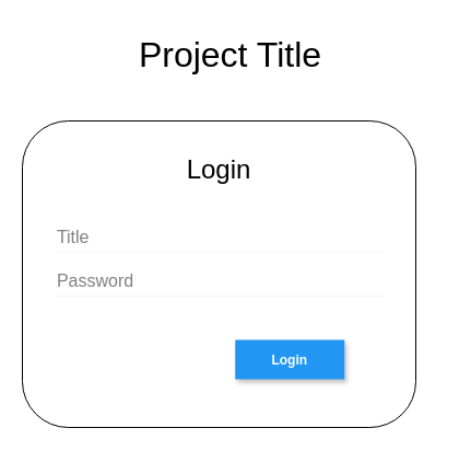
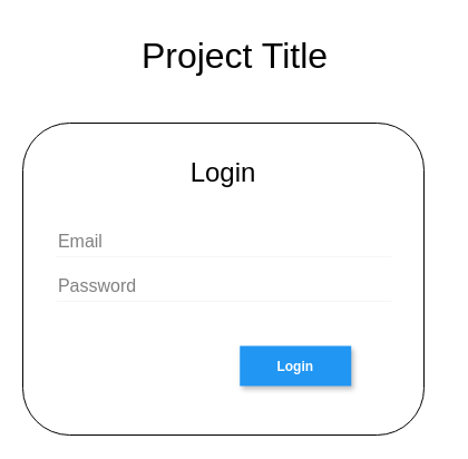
  <mxCell id="0" />
  <mxCell id="1" parent="0" />
  <mxCell id="2" value="" style="rounded=1;whiteSpace=wrap;html=1;" vertex="1" parent="1"><mxGeometry x="20" y="110" width="360" height="280" as="geometry" /></mxCell>
  <mxCell id="3" value="&lt;font style=&quot;font-size: 24px;&quot;&gt;Login&lt;/font&gt;" style="text;html=1;strokeColor=none;fillColor=none;align=center;verticalAlign=middle;whiteSpace=wrap;rounded=0;" vertex="1" parent="1"><mxGeometry x="170.25" y="140" width="60" height="30" as="geometry" /></mxCell>
  <mxCell id="4" value="&lt;font style=&quot;font-size: 32px;&quot;&gt;Project Title&lt;/font&gt;" style="text;html=1;strokeColor=none;fillColor=none;align=center;verticalAlign=middle;whiteSpace=wrap;rounded=0;fontSize=20;" vertex="1" parent="1"><mxGeometry x="23" y="20" width="374.5" height="60" as="geometry" /></mxCell>
  <mxCell id="5" value="Login" style="dashed=0;align=center;fontSize=12;shape=rect;fillColor=#2196F3;strokeColor=none;fontStyle=1;shadow=1;fontColor=#ffffff;" vertex="1" parent="1"><mxGeometry x="214.75" y="310" width="100" height="36" as="geometry" /></mxCell>
  <mxCell id="6" value="Login Up" style="dashed=0;align=center;fontSize=12;shape=rect;fillColor=none;strokeColor=none;fontStyle=1;fontColor=#ffffff;shadow=0;" vertex="1" parent="1"><mxGeometry x="84.75" y="310" width="100" height="36" as="geometry" /></mxCell>
  <mxCell id="7" value="" style="group" vertex="1" connectable="0" parent="1"><mxGeometry x="49.88" y="200" width="300.75" height="35" as="geometry" /></mxCell>
- <mxCell id="8" value="Title" style="text;fontColor=#808080;fontSize=16;verticalAlign=middle;strokeColor=none;fillColor=none;" vertex="1" parent="7"><mxGeometry width="300.75" height="30" as="geometry" /></mxCell>
+ <mxCell id="8" value="Email" style="text;fontColor=#808080;fontSize=16;verticalAlign=middle;strokeColor=none;fillColor=none;" vertex="1" parent="7"><mxGeometry width="300.75" height="30" as="geometry" /></mxCell>
  <mxCell id="9" value="" style="dashed=0;shape=line;strokeWidth=1;noLabel=1;strokeColor=#eeeeee;opacity=50;fontSize=32;" vertex="1" parent="7"><mxGeometry y="25" width="300.75" height="10" as="geometry" /></mxCell>
  <mxCell id="10" value="" style="group" vertex="1" connectable="0" parent="1"><mxGeometry x="49.88" y="240" width="300.75" height="35" as="geometry" /></mxCell>
  <mxCell id="11" value="Password" style="text;fontColor=#808080;fontSize=16;verticalAlign=middle;strokeColor=none;fillColor=none;" vertex="1" parent="10"><mxGeometry width="300.75" height="30" as="geometry" /></mxCell>
  <mxCell id="12" value="" style="dashed=0;shape=line;strokeWidth=1;noLabel=1;strokeColor=#eeeeee;opacity=50;fontSize=32;" vertex="1" parent="10"><mxGeometry y="25" width="300.75" height="10" as="geometry" /></mxCell>
